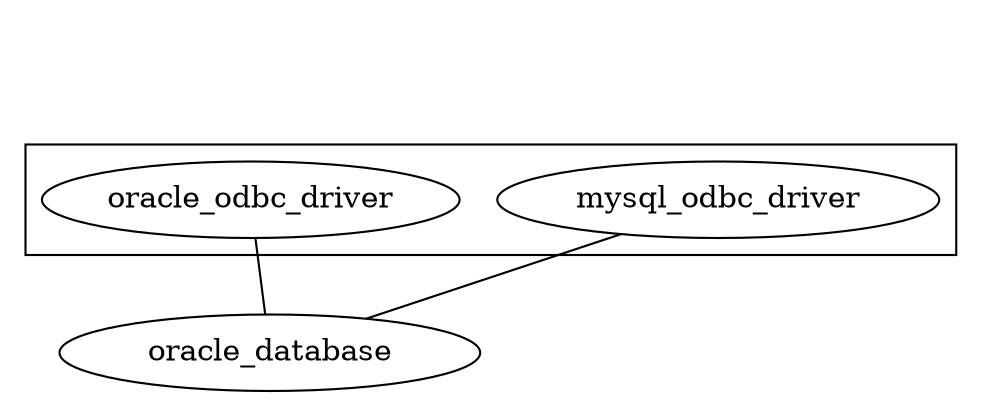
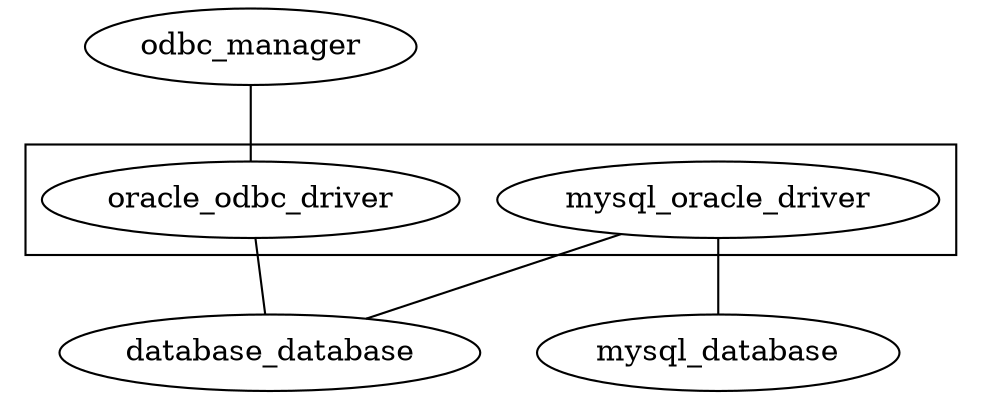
  digraph {
    edge [dir=none]
    oracle_odbc_driver
-   mysql_odbc_driver
-   oracle_database
+   mysql_odbc_driver [label=mysql_oracle_driver]
+   oracle_database [label=database_database]
+   mysql_database
+   odbc_manager
    subgraph cluster_1 {
      oracle_odbc_driver
      mysql_odbc_driver
    }
    oracle_odbc_driver -> oracle_database
+   mysql_odbc_driver -> mysql_database
    oracle_database -> mysql_odbc_driver
+   odbc_manager -> oracle_odbc_driver
  }
